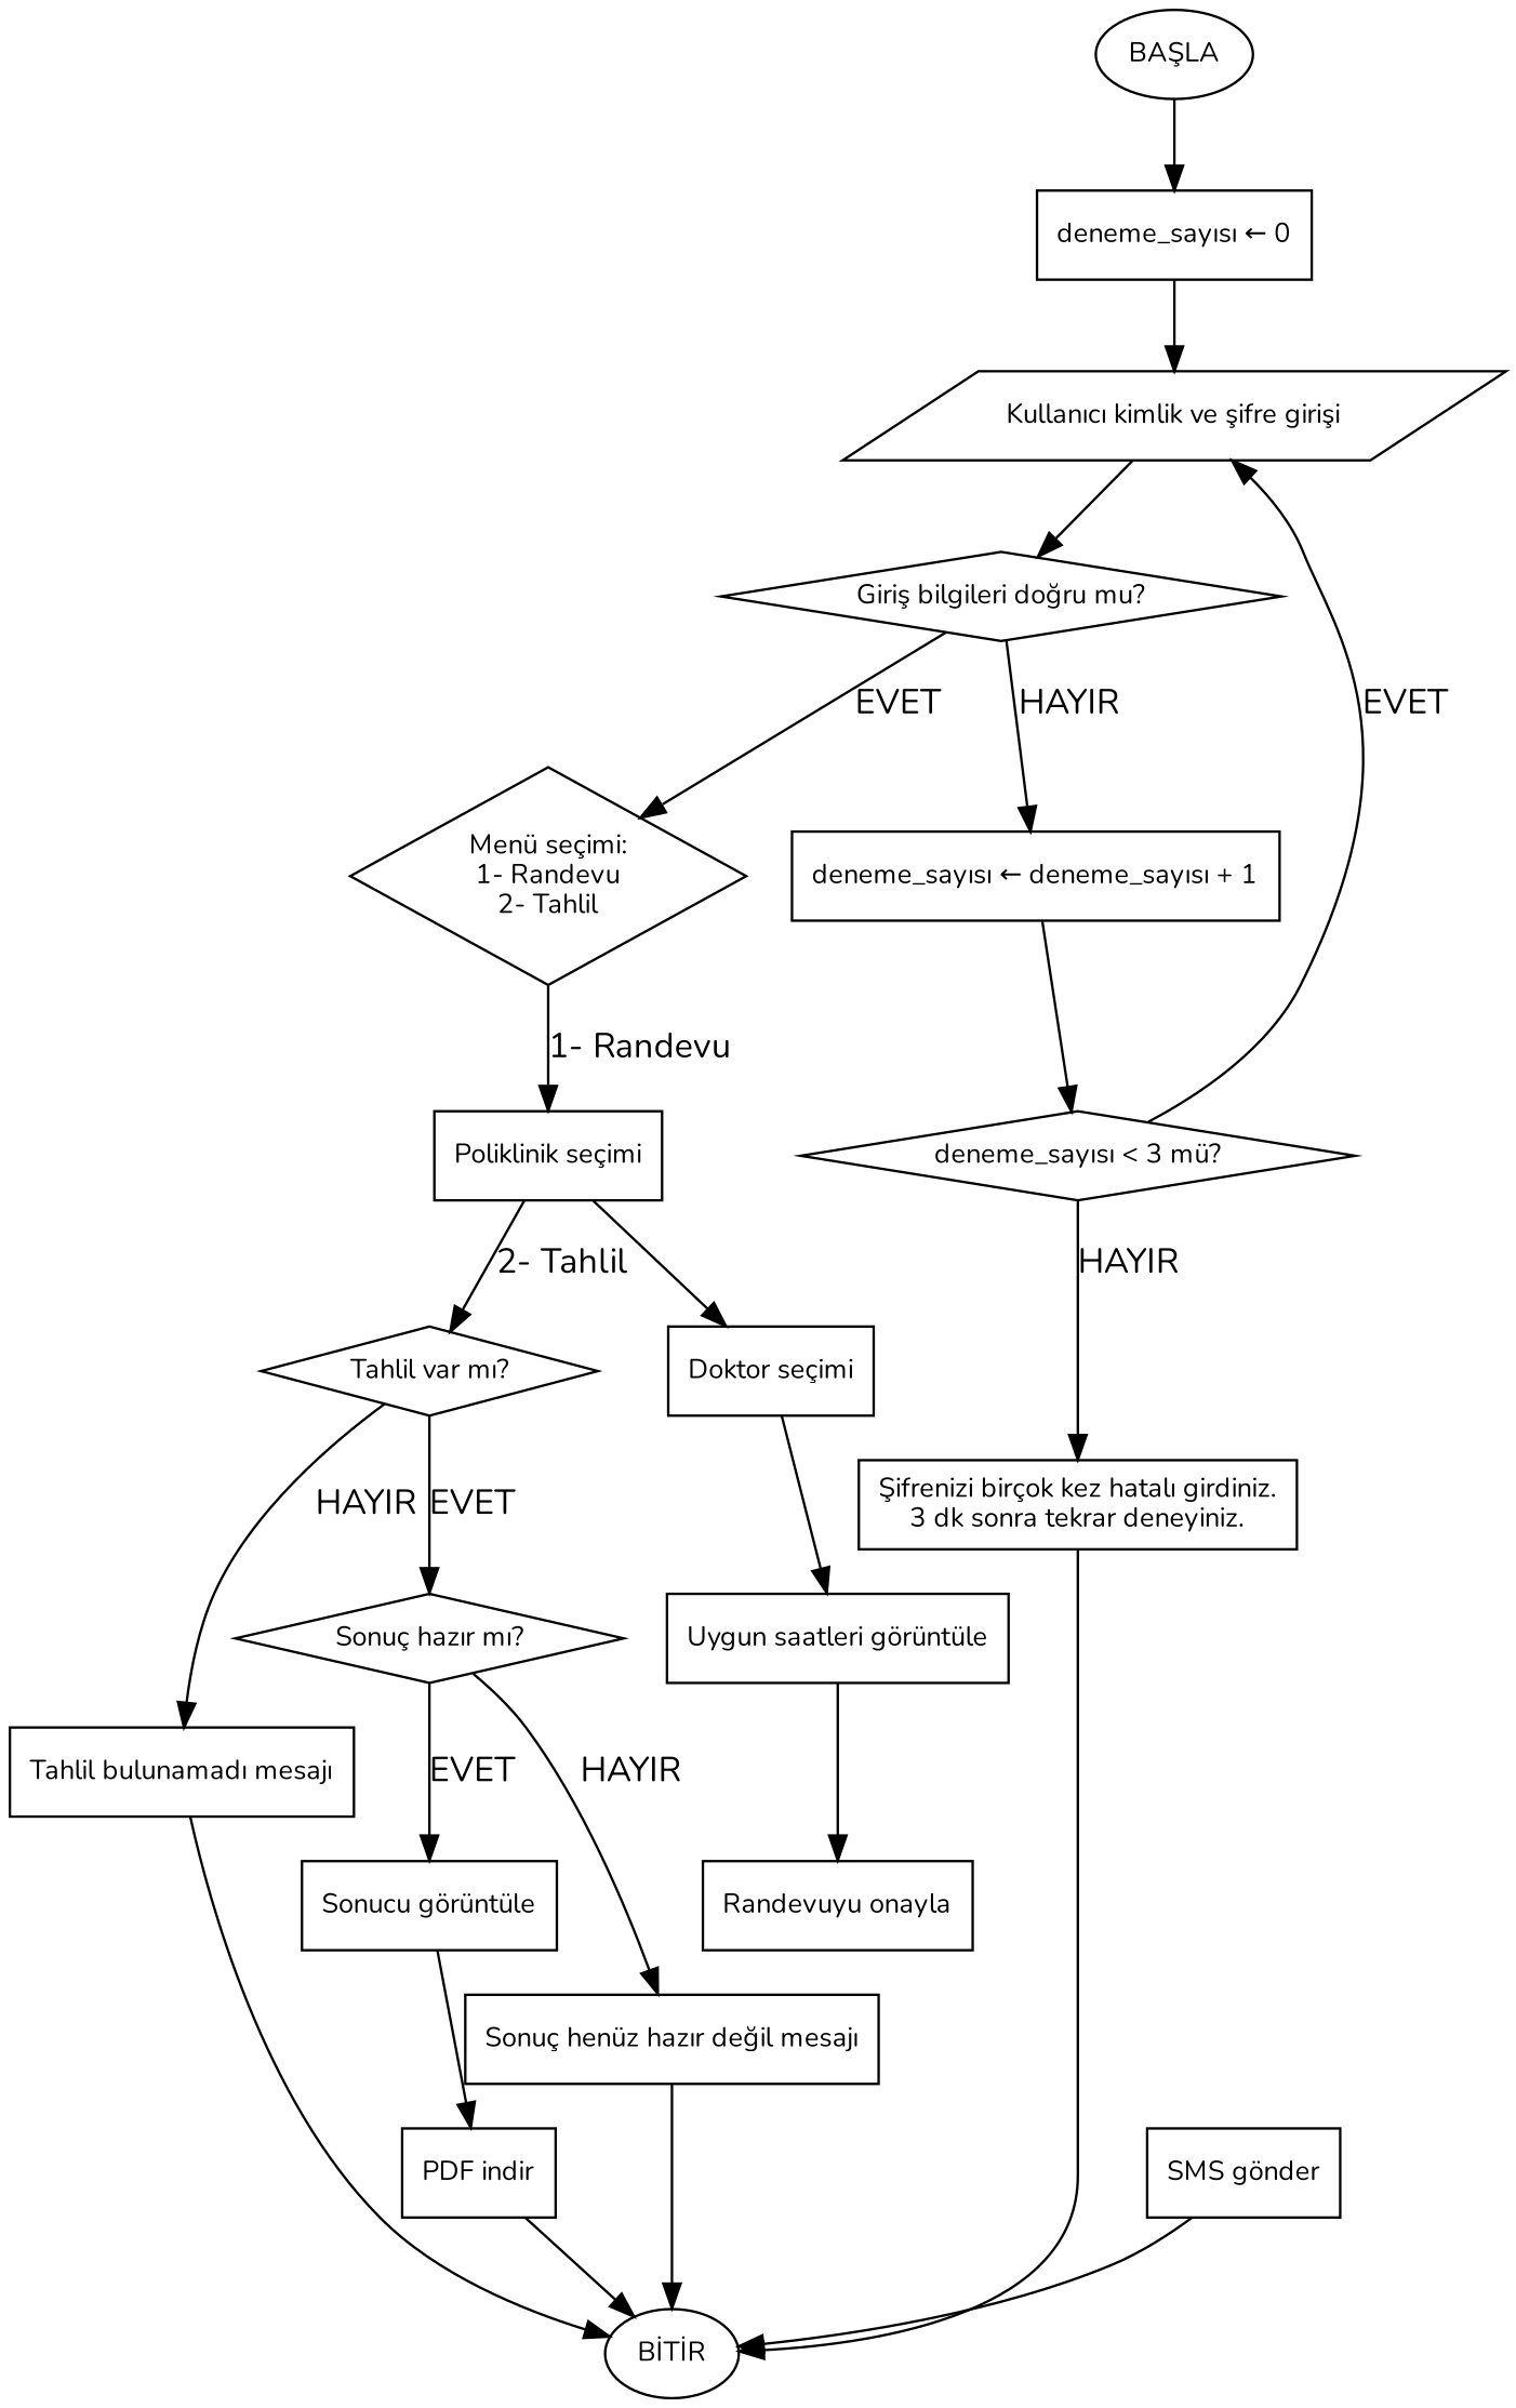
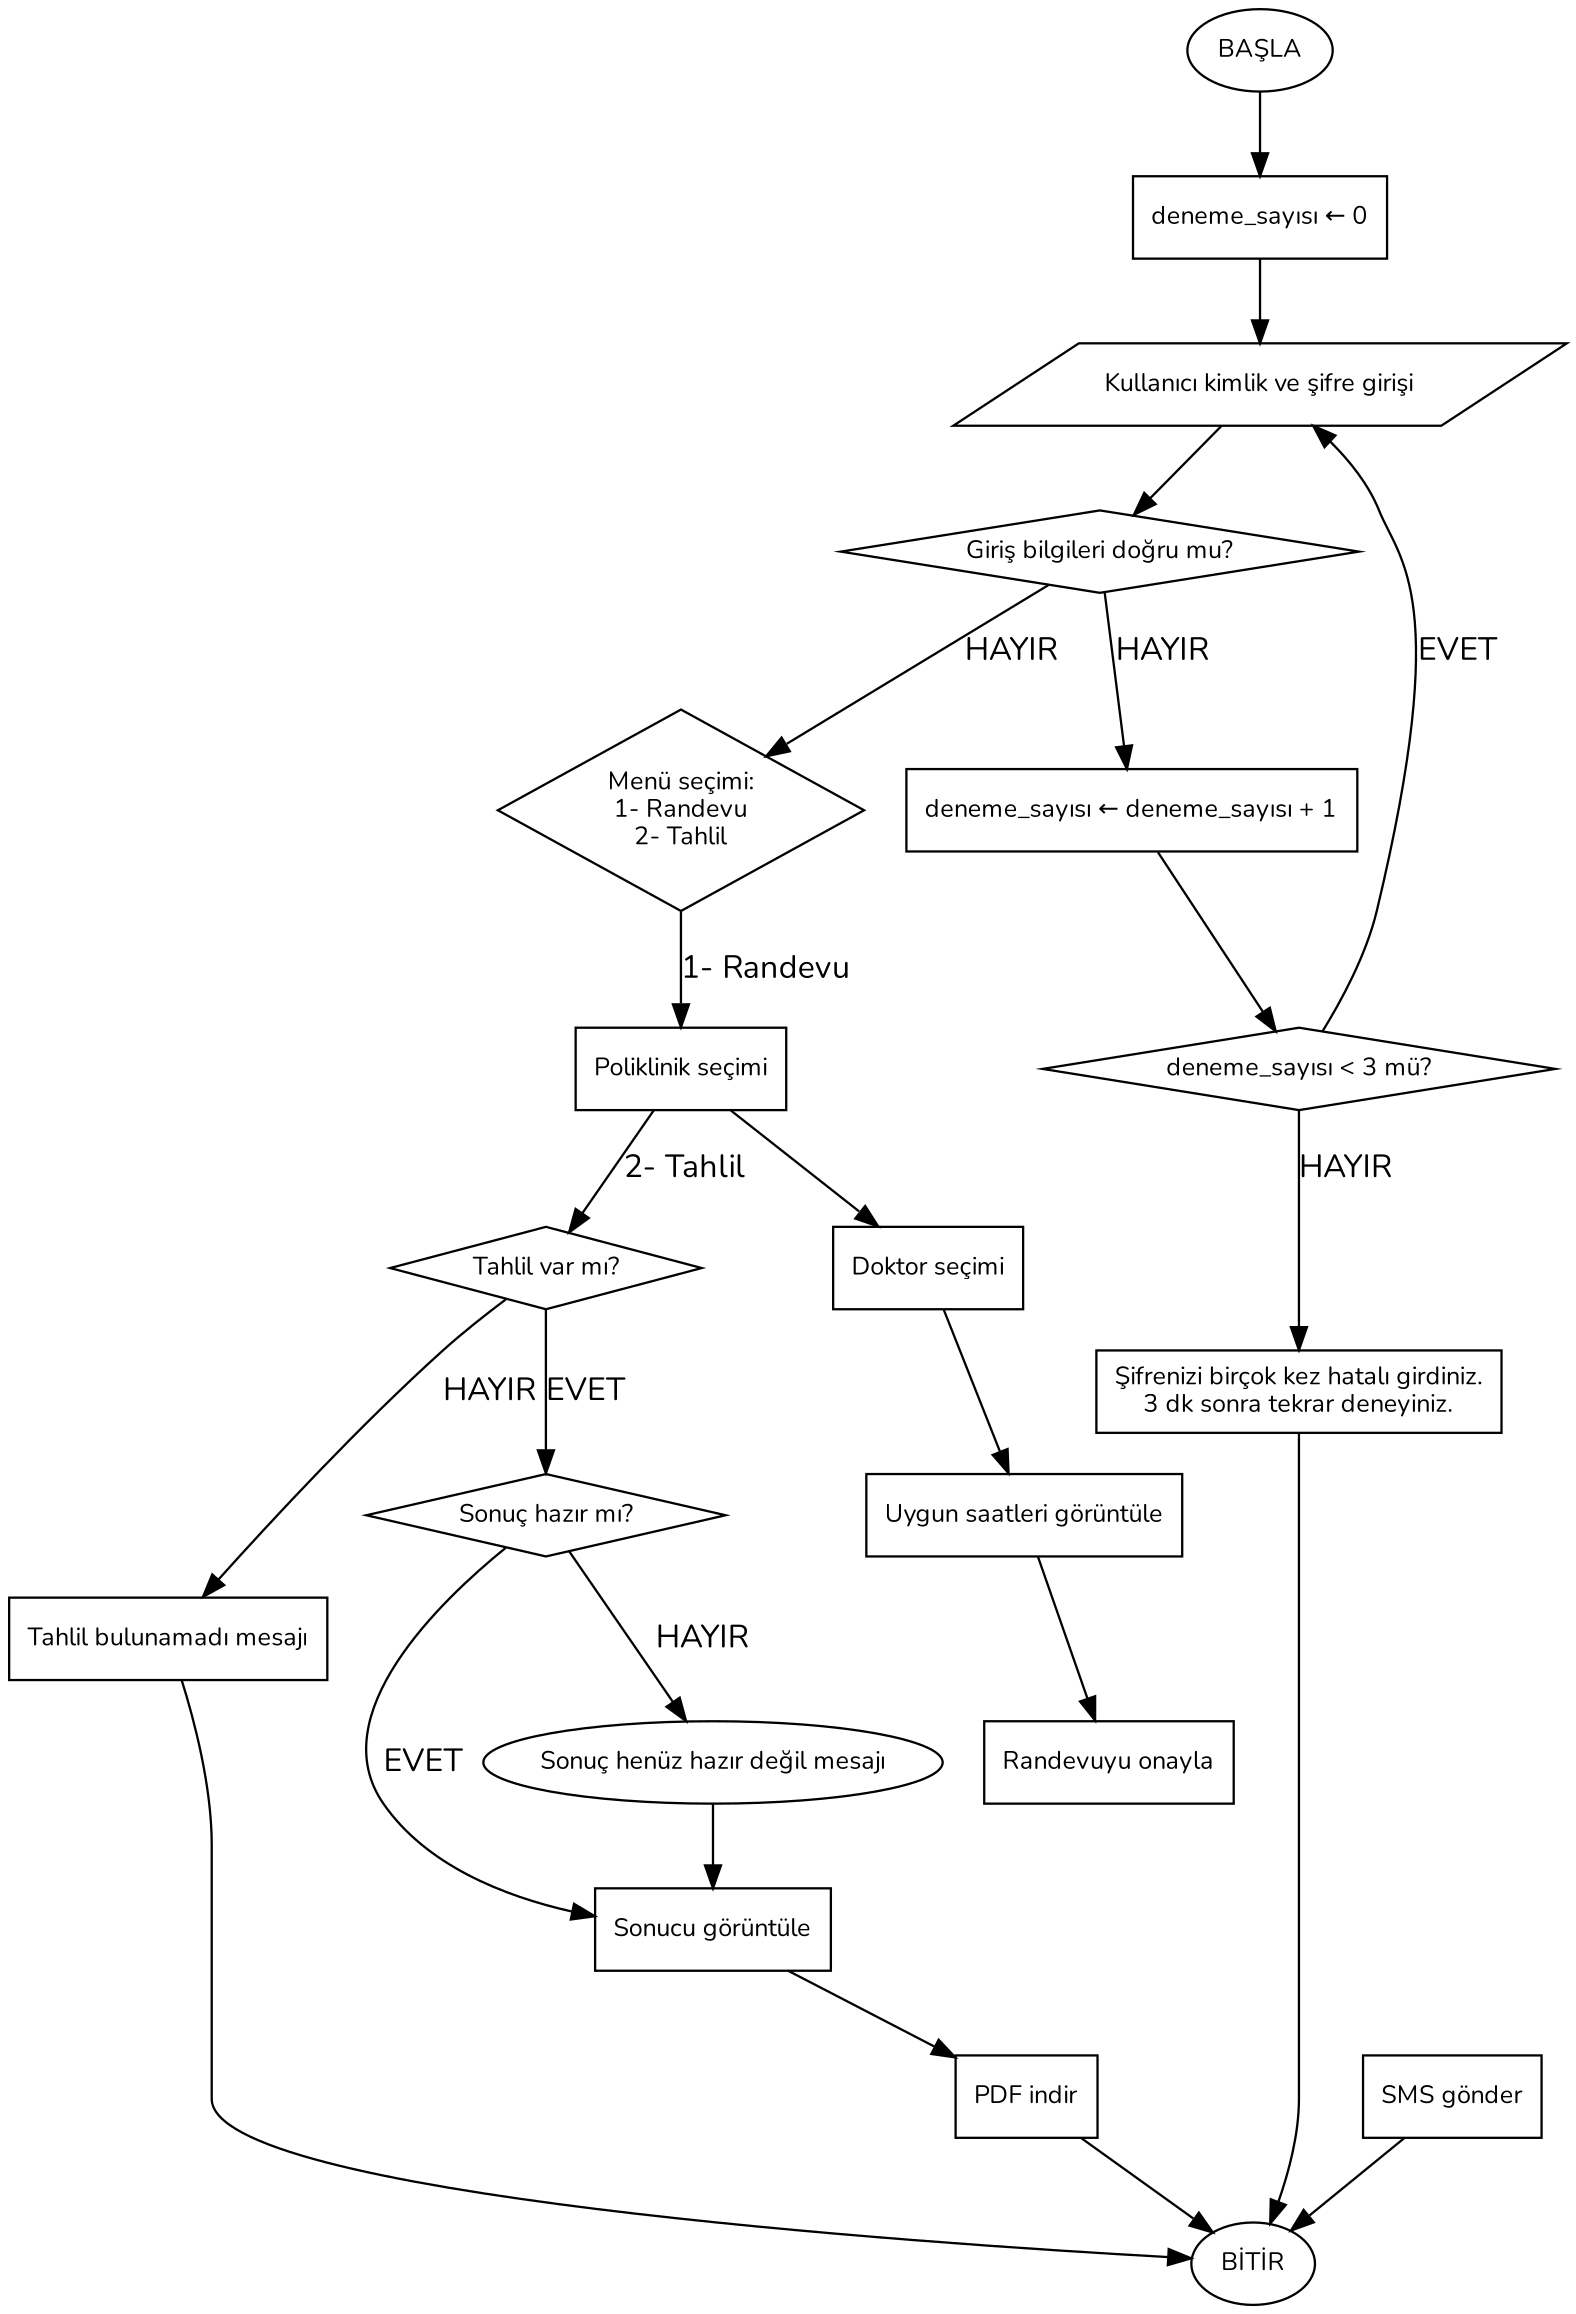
  digraph {
    fontname=Nunito
    rankdir=TB
    node [fontname=Nunito fontsize=11 shape=rectangle]
    edge [fontname=Nunito]
    n1 [label="BAŞLA" shape=oval]
    n2 [label="deneme_sayısı ← 0"]
    n3 [label="Kullanıcı kimlik ve şifre girişi" shape=parallelogram]
    n4 [label="Giriş bilgileri doğru mu?" shape=diamond]
    n5 [label="deneme_sayısı ← deneme_sayısı + 1"]
    n6 [label="Menü seçimi:\n1- Randevu\n2- Tahlil" shape=diamond]
    n7 [label="deneme_sayısı < 3 mü?" shape=diamond]
    n8 [label="Poliklinik seçimi"]
    n9 [label="Şifrenizi birçok kez hatalı girdiniz.\n3 dk sonra tekrar deneyiniz."]
    n10 [label="BİTİR" shape=oval]
    n11 [label="Tahlil var mı?" shape=diamond]
    n12 [label="Doktor seçimi"]
    n13 [label="Sonuç hazır mı?" shape=diamond]
    n14 [label="Tahlil bulunamadı mesajı"]
    n15 [label="Uygun saatleri görüntüle"]
    n16 [label="Randevuyu onayla"]
    n17 [label="SMS gönder"]
    n18 [label="Sonucu görüntüle"]
-   n19 [label="Sonuç henüz hazır değil mesajı"]
+   n19 [label="Sonuç henüz hazır değil mesajı" shape=ellipse]
    n20 [label="PDF indir"]
    n1 -> n2
    n2 -> n3
    n3 -> n4
    n4 -> n5 [label=HAYIR]
-   n4 -> n6 [label=EVET]
+   n4 -> n6 [label=HAYIR]
    n5 -> n7
    n6 -> n8 [label="1- Randevu"]
    n7 -> n3 [label=EVET]
    n7 -> n9 [label=HAYIR]
    n8 -> n11 [label="2- Tahlil"]
    n8 -> n12
    n9 -> n10
    n11 -> n13 [label=EVET]
    n11 -> n14 [label=HAYIR]
    n12 -> n15
    n13 -> n18 [label=EVET]
    n13 -> n19 [label=HAYIR]
    n14 -> n10
    n15 -> n16
    n17 -> n10
    n18 -> n20
-   n19 -> n10
+   n19 -> n18
    n20 -> n10
  }
